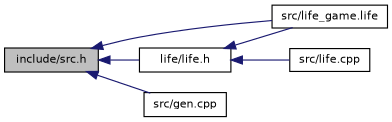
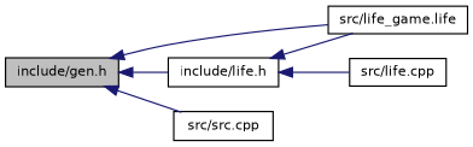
  digraph {
    rankdir=LR
    node [color=black fillcolor=white fontname=Helvetica fontsize=10 shape=record style=filled]
    edge [color=midnightblue dir=back fontname=Helvetica fontsize=10 labelfontname=Helvetica labelfontsize=10 style=solid]
-   n1 [fillcolor=grey75 fontcolor=black height=0.2 label="include/src.h" width=0.4]
-   n2 [height=0.2 label="life/life.h" width=0.4]
+   n1 [fillcolor=grey75 fontcolor=black height=0.2 label="include/gen.h" width=0.4]
+   n2 [height=0.2 label="include/life.h" width=0.4]
    n3 [height=0.2 label="src/life_game.life" width=0.4]
-   n4 [height=0.2 label="src/gen.cpp" width=0.4]
+   n4 [height=0.2 label="src/src.cpp" width=0.4]
    n5 [height=0.2 label="src/life.cpp" width=0.4]
    n1 -> n2
    n1 -> n3
    n1 -> n4
    n2 -> n3
    n2 -> n5
  }
